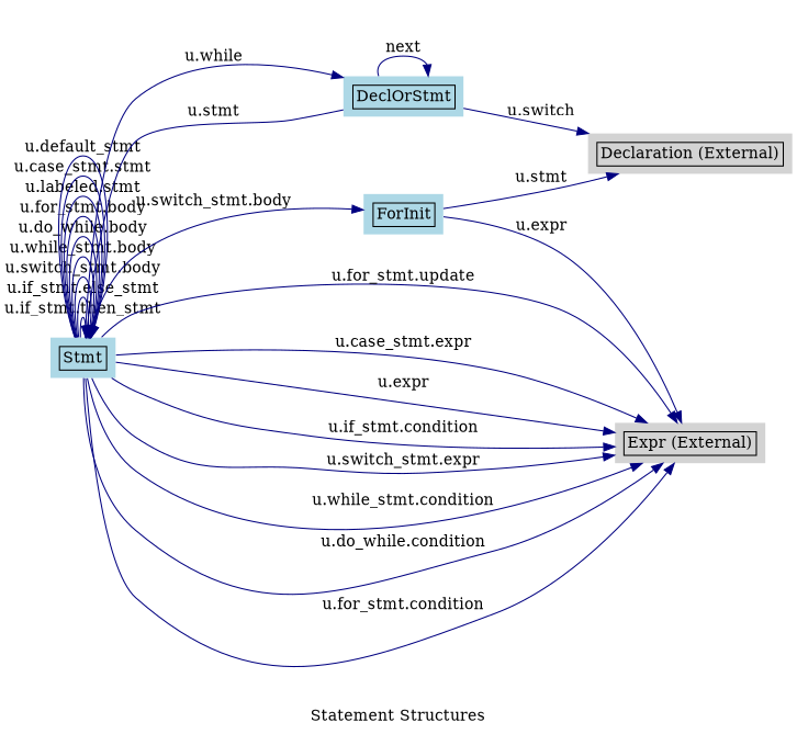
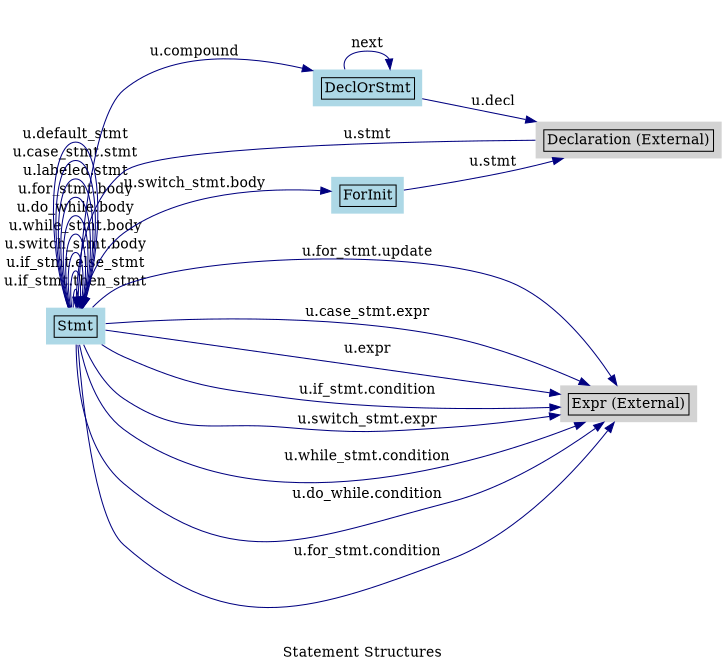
  digraph {
    fillcolor=lightpink
    label="Statement Structures"
    rankdir=LR
    style=filled
    node [fillcolor=lightblue shape=plaintext style=filled]
    edge [color=navy]
    n1 [label=<<TABLE BORDER="0" CELLBORDER="1" CELLSPACING="0"><TR><TD>Stmt</TD></TR></TABLE>>]
    n2 [label=<<TABLE BORDER="0" CELLBORDER="1" CELLSPACING="0"><TR><TD>DeclOrStmt</TD></TR></TABLE>>]
    n3 [label=<<TABLE BORDER="0" CELLBORDER="1" CELLSPACING="0"><TR><TD>ForInit</TD></TR></TABLE>>]
    n4 [fillcolor=lightgray label=<<TABLE BORDER="0" CELLBORDER="1" CELLSPACING="0"><TR><TD>Expr (External)</TD></TR></TABLE>> style="filled,dashed"]
    n5 [fillcolor=lightgray label=<<TABLE BORDER="0" CELLBORDER="1" CELLSPACING="0"><TR><TD>Declaration (External)</TD></TR></TABLE>> style="filled,dashed"]
    n1 -> n1 [label="u.if_stmt.then_stmt"]
    n1 -> n1 [label="u.if_stmt.else_stmt"]
    n1 -> n1 [label="u.switch_stmt.body"]
    n1 -> n1 [label="u.while_stmt.body"]
    n1 -> n1 [label="u.do_while.body"]
    n1 -> n1 [label="u.for_stmt.body"]
    n1 -> n1 [label="u.labeled.stmt"]
    n1 -> n1 [label="u.case_stmt.stmt"]
    n1 -> n1 [label="u.default_stmt"]
-   n1 -> n2 [label="u.while"]
+   n1 -> n2 [label="u.compound"]
    n1 -> n3 [label="u.switch_stmt.body"]
    n1 -> n4 [label="u.expr"]
    n1 -> n4 [label="u.if_stmt.condition"]
    n1 -> n4 [label="u.switch_stmt.expr"]
    n1 -> n4 [label="u.while_stmt.condition"]
    n1 -> n4 [label="u.do_while.condition"]
    n1 -> n4 [label="u.for_stmt.condition"]
    n1 -> n4 [label="u.for_stmt.update"]
    n1 -> n4 [label="u.case_stmt.expr"]
-   n2 -> n1 [label="u.stmt"]
+   n5 -> n1 [label="u.stmt"]
    n2 -> n2 [label=next]
-   n2 -> n5 [label="u.switch"]
-   n3 -> n4 [label="u.expr"]
+   n2 -> n5 [label="u.decl"]
    n3 -> n5 [label="u.stmt"]
  }
